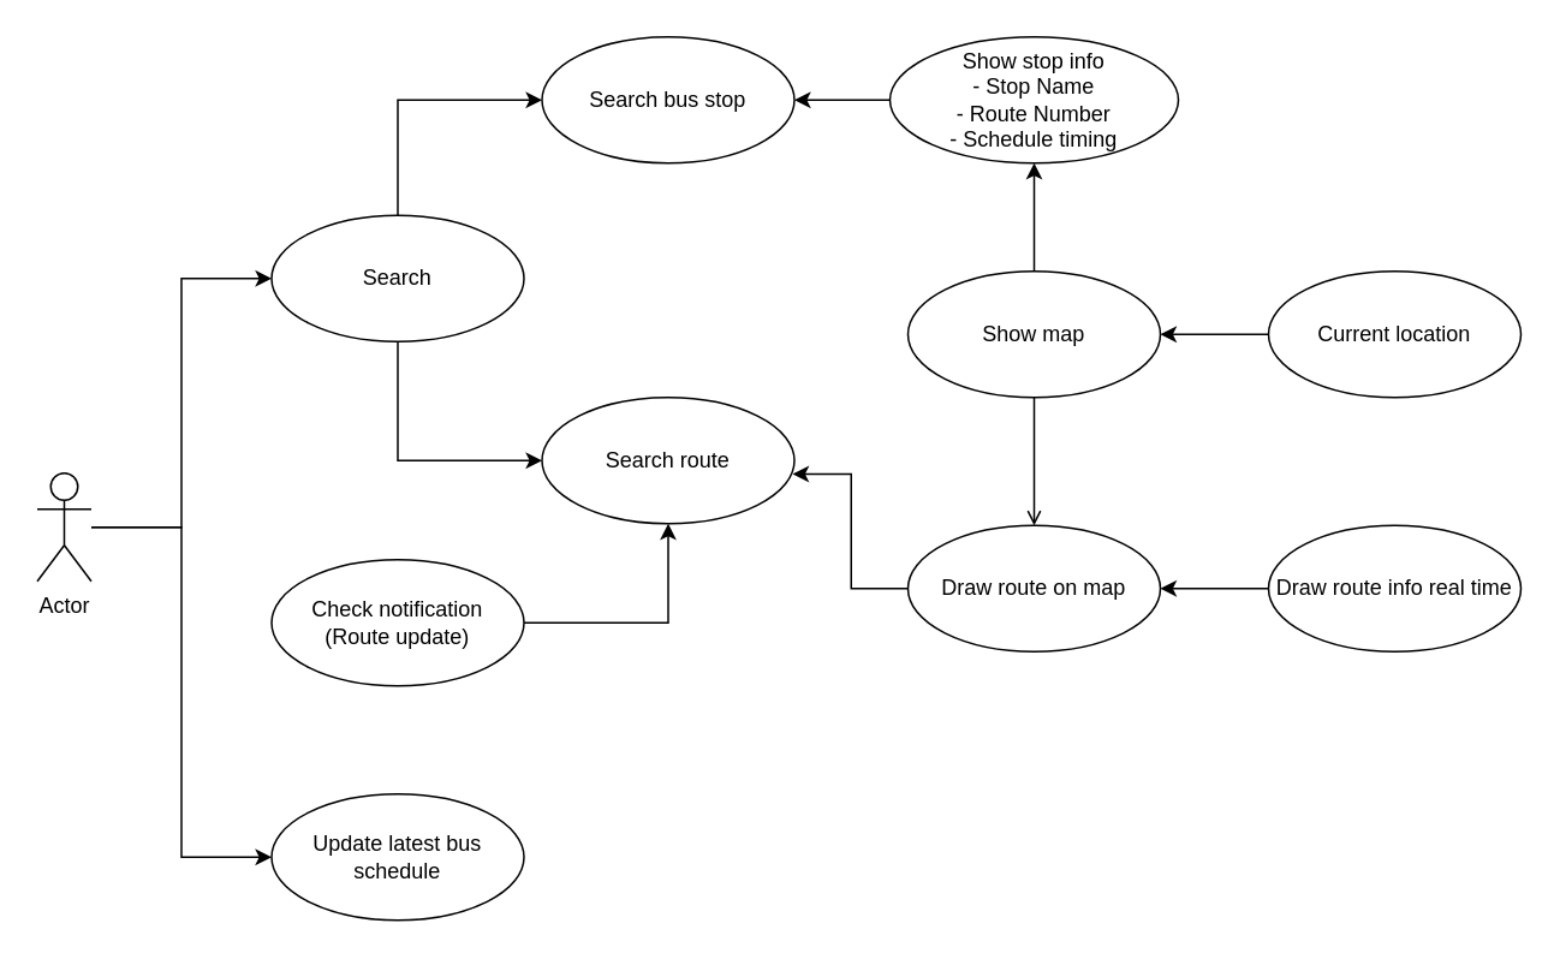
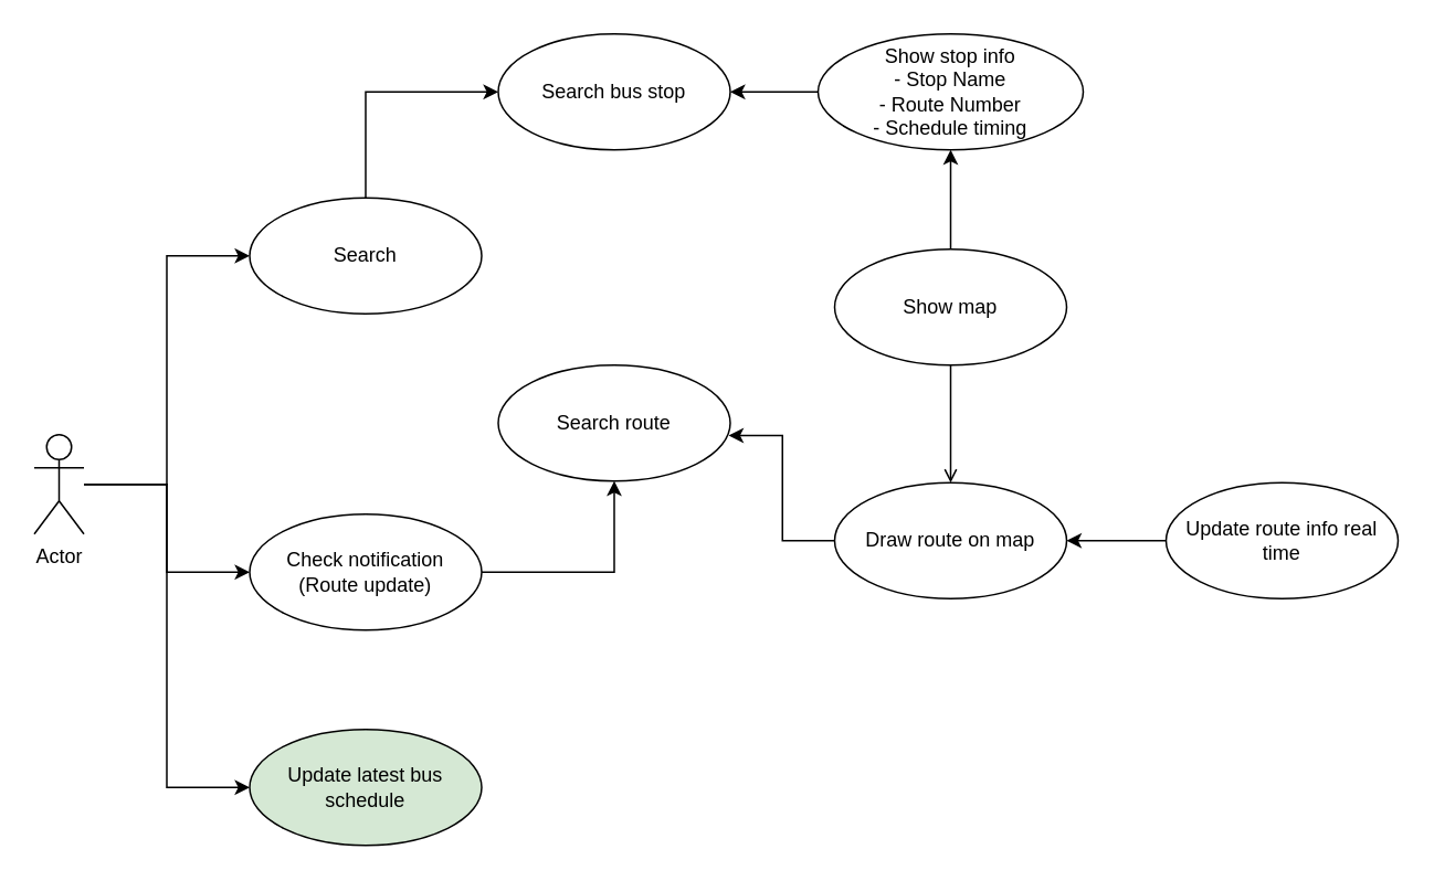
  <mxCell id="0" />
  <mxCell id="1" parent="0" />
  <mxCell id="2" style="edgeStyle=orthogonalEdgeStyle;rounded=0;orthogonalLoop=1;jettySize=auto;html=1;entryX=0;entryY=0.5;entryDx=0;entryDy=0;" edge="1" parent="1" source="5" target="9"><mxGeometry relative="1" as="geometry" /></mxCell>
+ <mxCell id="3" style="edgeStyle=orthogonalEdgeStyle;rounded=0;orthogonalLoop=1;jettySize=auto;html=1;entryX=0;entryY=0.5;entryDx=0;entryDy=0;" edge="1" parent="1" source="5" target="12"><mxGeometry relative="1" as="geometry" /></mxCell>
  <mxCell id="4" style="edgeStyle=orthogonalEdgeStyle;rounded=0;orthogonalLoop=1;jettySize=auto;html=1;entryX=0;entryY=0.5;entryDx=0;entryDy=0;" edge="1" parent="1" source="5" target="13"><mxGeometry relative="1" as="geometry" /></mxCell>
  <mxCell id="5" value="Actor" style="shape=umlActor;verticalLabelPosition=bottom;verticalAlign=top;html=1;shadow=0;" vertex="1" parent="1"><mxGeometry x="20" y="262" width="30" height="60" as="geometry" /></mxCell>
  <mxCell id="6" value="Search bus stop" style="ellipse;whiteSpace=wrap;html=1;shadow=0;sketch=0;" vertex="1" parent="1"><mxGeometry x="300" y="20" width="140" height="70" as="geometry" /></mxCell>
  <mxCell id="7" style="edgeStyle=orthogonalEdgeStyle;rounded=0;orthogonalLoop=1;jettySize=auto;html=1;exitX=0.5;exitY=0;exitDx=0;exitDy=0;entryX=0;entryY=0.5;entryDx=0;entryDy=0;" edge="1" parent="1" source="9" target="6"><mxGeometry relative="1" as="geometry" /></mxCell>
- <mxCell id="8" style="edgeStyle=orthogonalEdgeStyle;rounded=0;orthogonalLoop=1;jettySize=auto;html=1;entryX=0;entryY=0.5;entryDx=0;entryDy=0;exitX=0.5;exitY=1;exitDx=0;exitDy=0;" edge="1" parent="1" source="9" target="10"><mxGeometry relative="1" as="geometry" /></mxCell>
  <mxCell id="9" value="Search" style="ellipse;whiteSpace=wrap;html=1;shadow=0;sketch=0;" vertex="1" parent="1"><mxGeometry x="150" y="119" width="140" height="70" as="geometry" /></mxCell>
  <mxCell id="10" value="Search route" style="ellipse;whiteSpace=wrap;html=1;shadow=0;sketch=0;" vertex="1" parent="1"><mxGeometry x="300" y="220" width="140" height="70" as="geometry" /></mxCell>
  <mxCell id="11" style="edgeStyle=orthogonalEdgeStyle;rounded=0;orthogonalLoop=1;jettySize=auto;html=1;entryX=0.5;entryY=1;entryDx=0;entryDy=0;" edge="1" parent="1" source="12" target="10"><mxGeometry relative="1" as="geometry" /></mxCell>
  <mxCell id="12" value="Check notification&lt;br&gt;(Route update)" style="ellipse;whiteSpace=wrap;html=1;shadow=0;sketch=0;" vertex="1" parent="1"><mxGeometry x="150" y="310" width="140" height="70" as="geometry" /></mxCell>
- <mxCell id="13" value="Update latest bus schedule" style="ellipse;whiteSpace=wrap;html=1;shadow=0;sketch=0;" vertex="1" parent="1"><mxGeometry x="150" y="440" width="140" height="70" as="geometry" /></mxCell>
+ <mxCell id="13" value="Update latest bus schedule" style="ellipse;whiteSpace=wrap;html=1;shadow=0;sketch=0;fillColor=#d5e8d4;" vertex="1" parent="1"><mxGeometry x="150" y="440" width="140" height="70" as="geometry" /></mxCell>
  <mxCell id="14" style="edgeStyle=orthogonalEdgeStyle;rounded=0;orthogonalLoop=1;jettySize=auto;html=1;entryX=1;entryY=0.5;entryDx=0;entryDy=0;" edge="1" parent="1" source="15" target="6"><mxGeometry relative="1" as="geometry" /></mxCell>
  <mxCell id="15" value="Show stop info&lt;br&gt;- Stop Name&lt;br&gt;- Route Number&lt;br&gt;- Schedule timing" style="ellipse;whiteSpace=wrap;html=1;shadow=0;sketch=0;" vertex="1" parent="1"><mxGeometry x="493" y="20" width="160" height="70" as="geometry" /></mxCell>
  <mxCell id="16" style="edgeStyle=orthogonalEdgeStyle;rounded=0;orthogonalLoop=1;jettySize=auto;html=1;entryX=0.993;entryY=0.607;entryDx=0;entryDy=0;entryPerimeter=0;" edge="1" parent="1" source="17" target="10"><mxGeometry relative="1" as="geometry" /></mxCell>
  <mxCell id="17" value="Draw route on map" style="ellipse;whiteSpace=wrap;html=1;shadow=0;sketch=0;" vertex="1" parent="1"><mxGeometry x="503" y="291" width="140" height="70" as="geometry" /></mxCell>
  <mxCell id="18" style="edgeStyle=orthogonalEdgeStyle;rounded=0;orthogonalLoop=1;jettySize=auto;html=1;entryX=1;entryY=0.5;entryDx=0;entryDy=0;" edge="1" parent="1" source="19" target="17"><mxGeometry relative="1" as="geometry" /></mxCell>
- <mxCell id="19" value="Draw route info real time" style="ellipse;whiteSpace=wrap;html=1;shadow=0;sketch=0;" vertex="1" parent="1"><mxGeometry x="703" y="291" width="140" height="70" as="geometry" /></mxCell>
+ <mxCell id="19" value="Update route info real time" style="ellipse;whiteSpace=wrap;html=1;shadow=0;sketch=0;" vertex="1" parent="1"><mxGeometry x="703" y="291" width="140" height="70" as="geometry" /></mxCell>
  <mxCell id="20" style="edgeStyle=orthogonalEdgeStyle;rounded=0;orthogonalLoop=1;jettySize=auto;html=1;entryX=0.5;entryY=1;entryDx=0;entryDy=0;" edge="1" parent="1" source="22" target="15"><mxGeometry relative="1" as="geometry" /></mxCell>
  <mxCell id="21" style="edgeStyle=orthogonalEdgeStyle;rounded=0;orthogonalLoop=1;jettySize=auto;html=1;endArrow=open;" edge="1" parent="1" source="22" target="17"><mxGeometry relative="1" as="geometry" /></mxCell>
  <mxCell id="22" value="Show map" style="ellipse;whiteSpace=wrap;html=1;shadow=0;sketch=0;" vertex="1" parent="1"><mxGeometry x="503" y="150" width="140" height="70" as="geometry" /></mxCell>
- <mxCell id="23" style="edgeStyle=orthogonalEdgeStyle;rounded=0;orthogonalLoop=1;jettySize=auto;html=1;entryX=1;entryY=0.5;entryDx=0;entryDy=0;" edge="1" parent="1" source="24" target="22"><mxGeometry relative="1" as="geometry" /></mxCell>
- <mxCell id="24" value="Current location" style="ellipse;whiteSpace=wrap;html=1;shadow=0;sketch=0;" vertex="1" parent="1"><mxGeometry x="703" y="150" width="140" height="70" as="geometry" /></mxCell>
